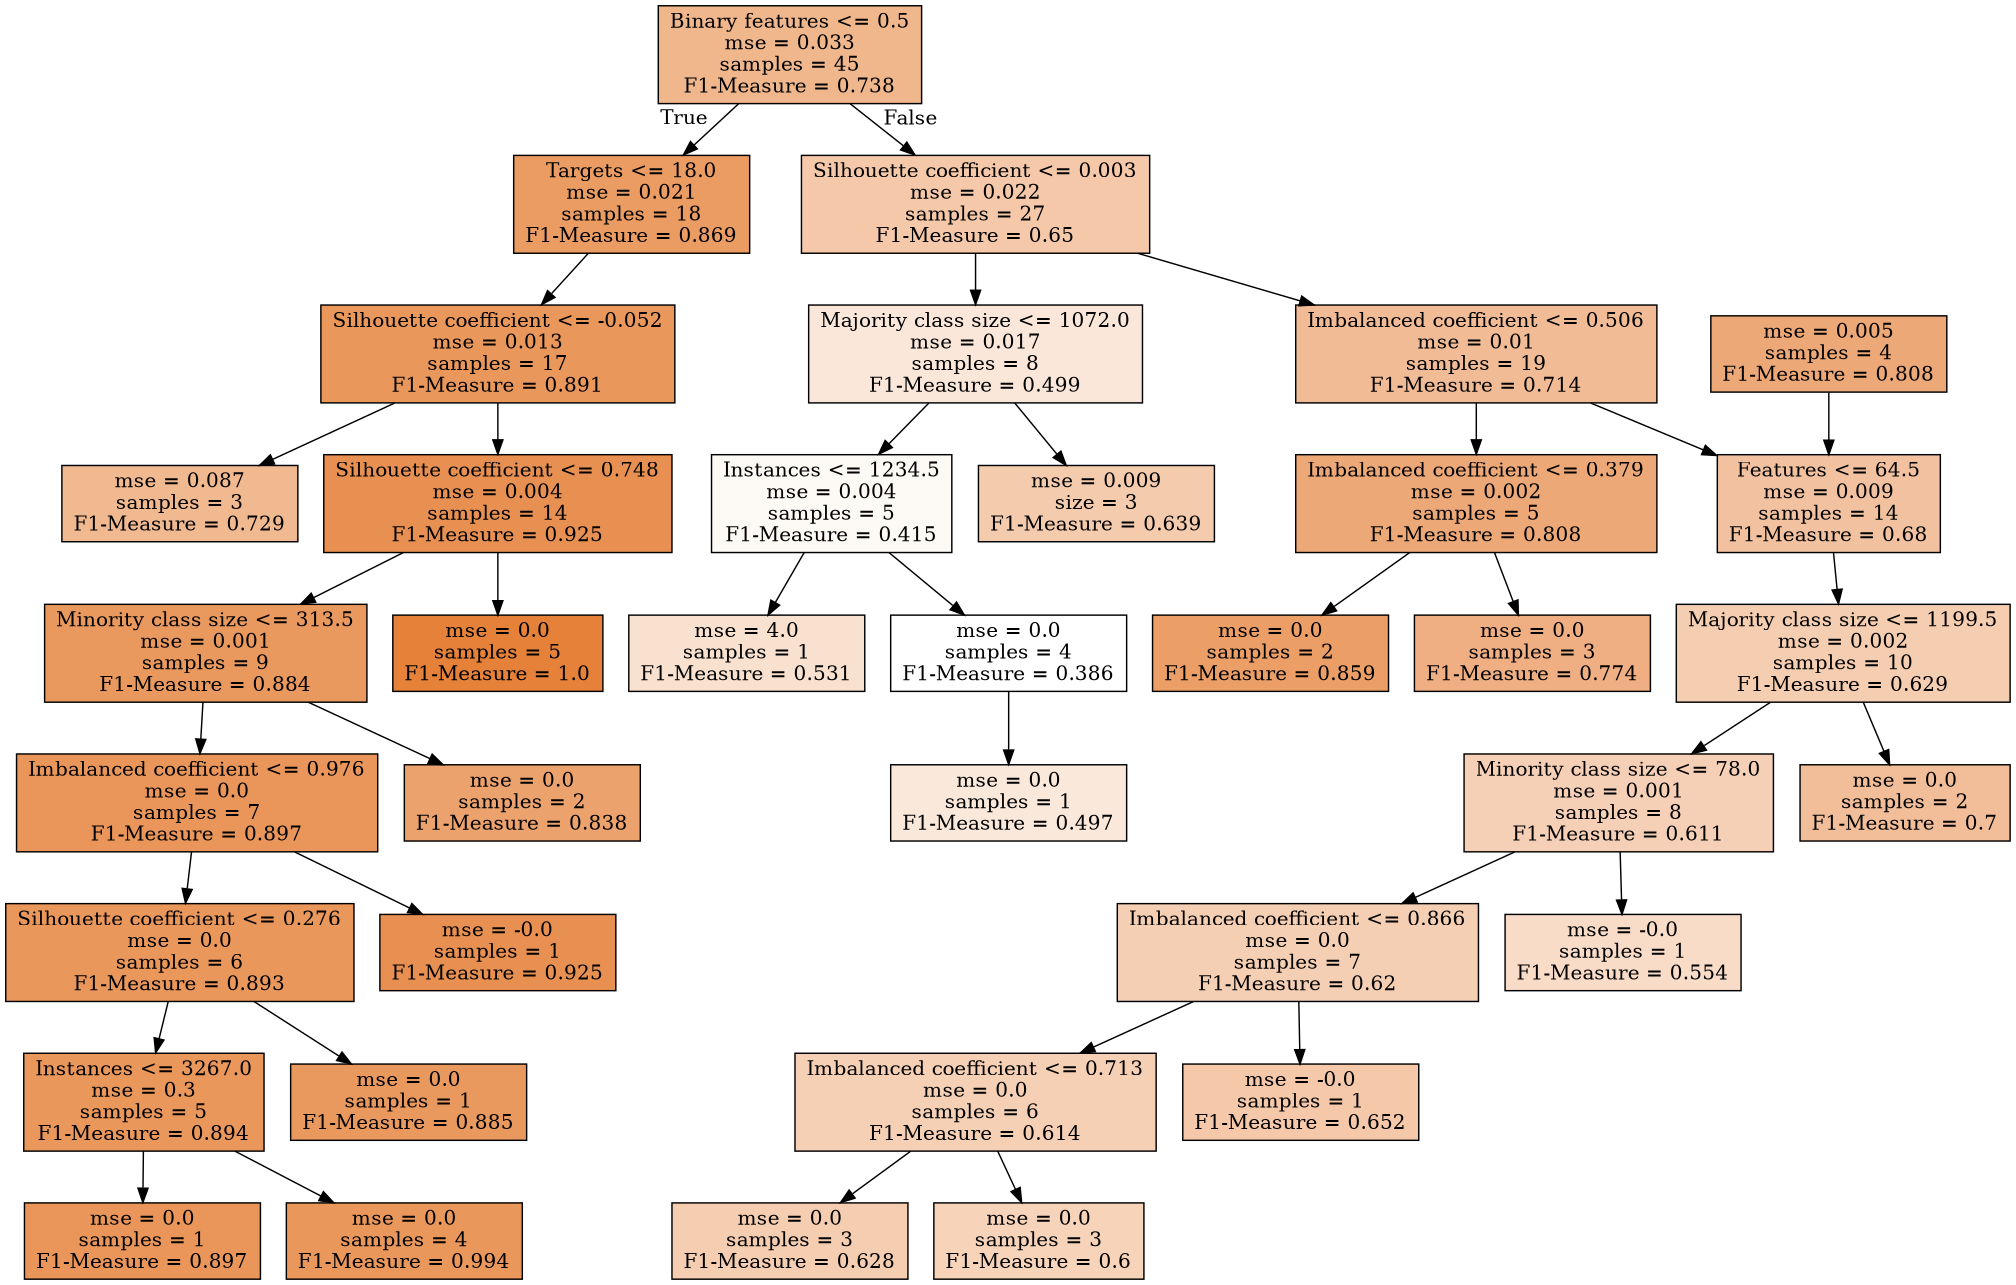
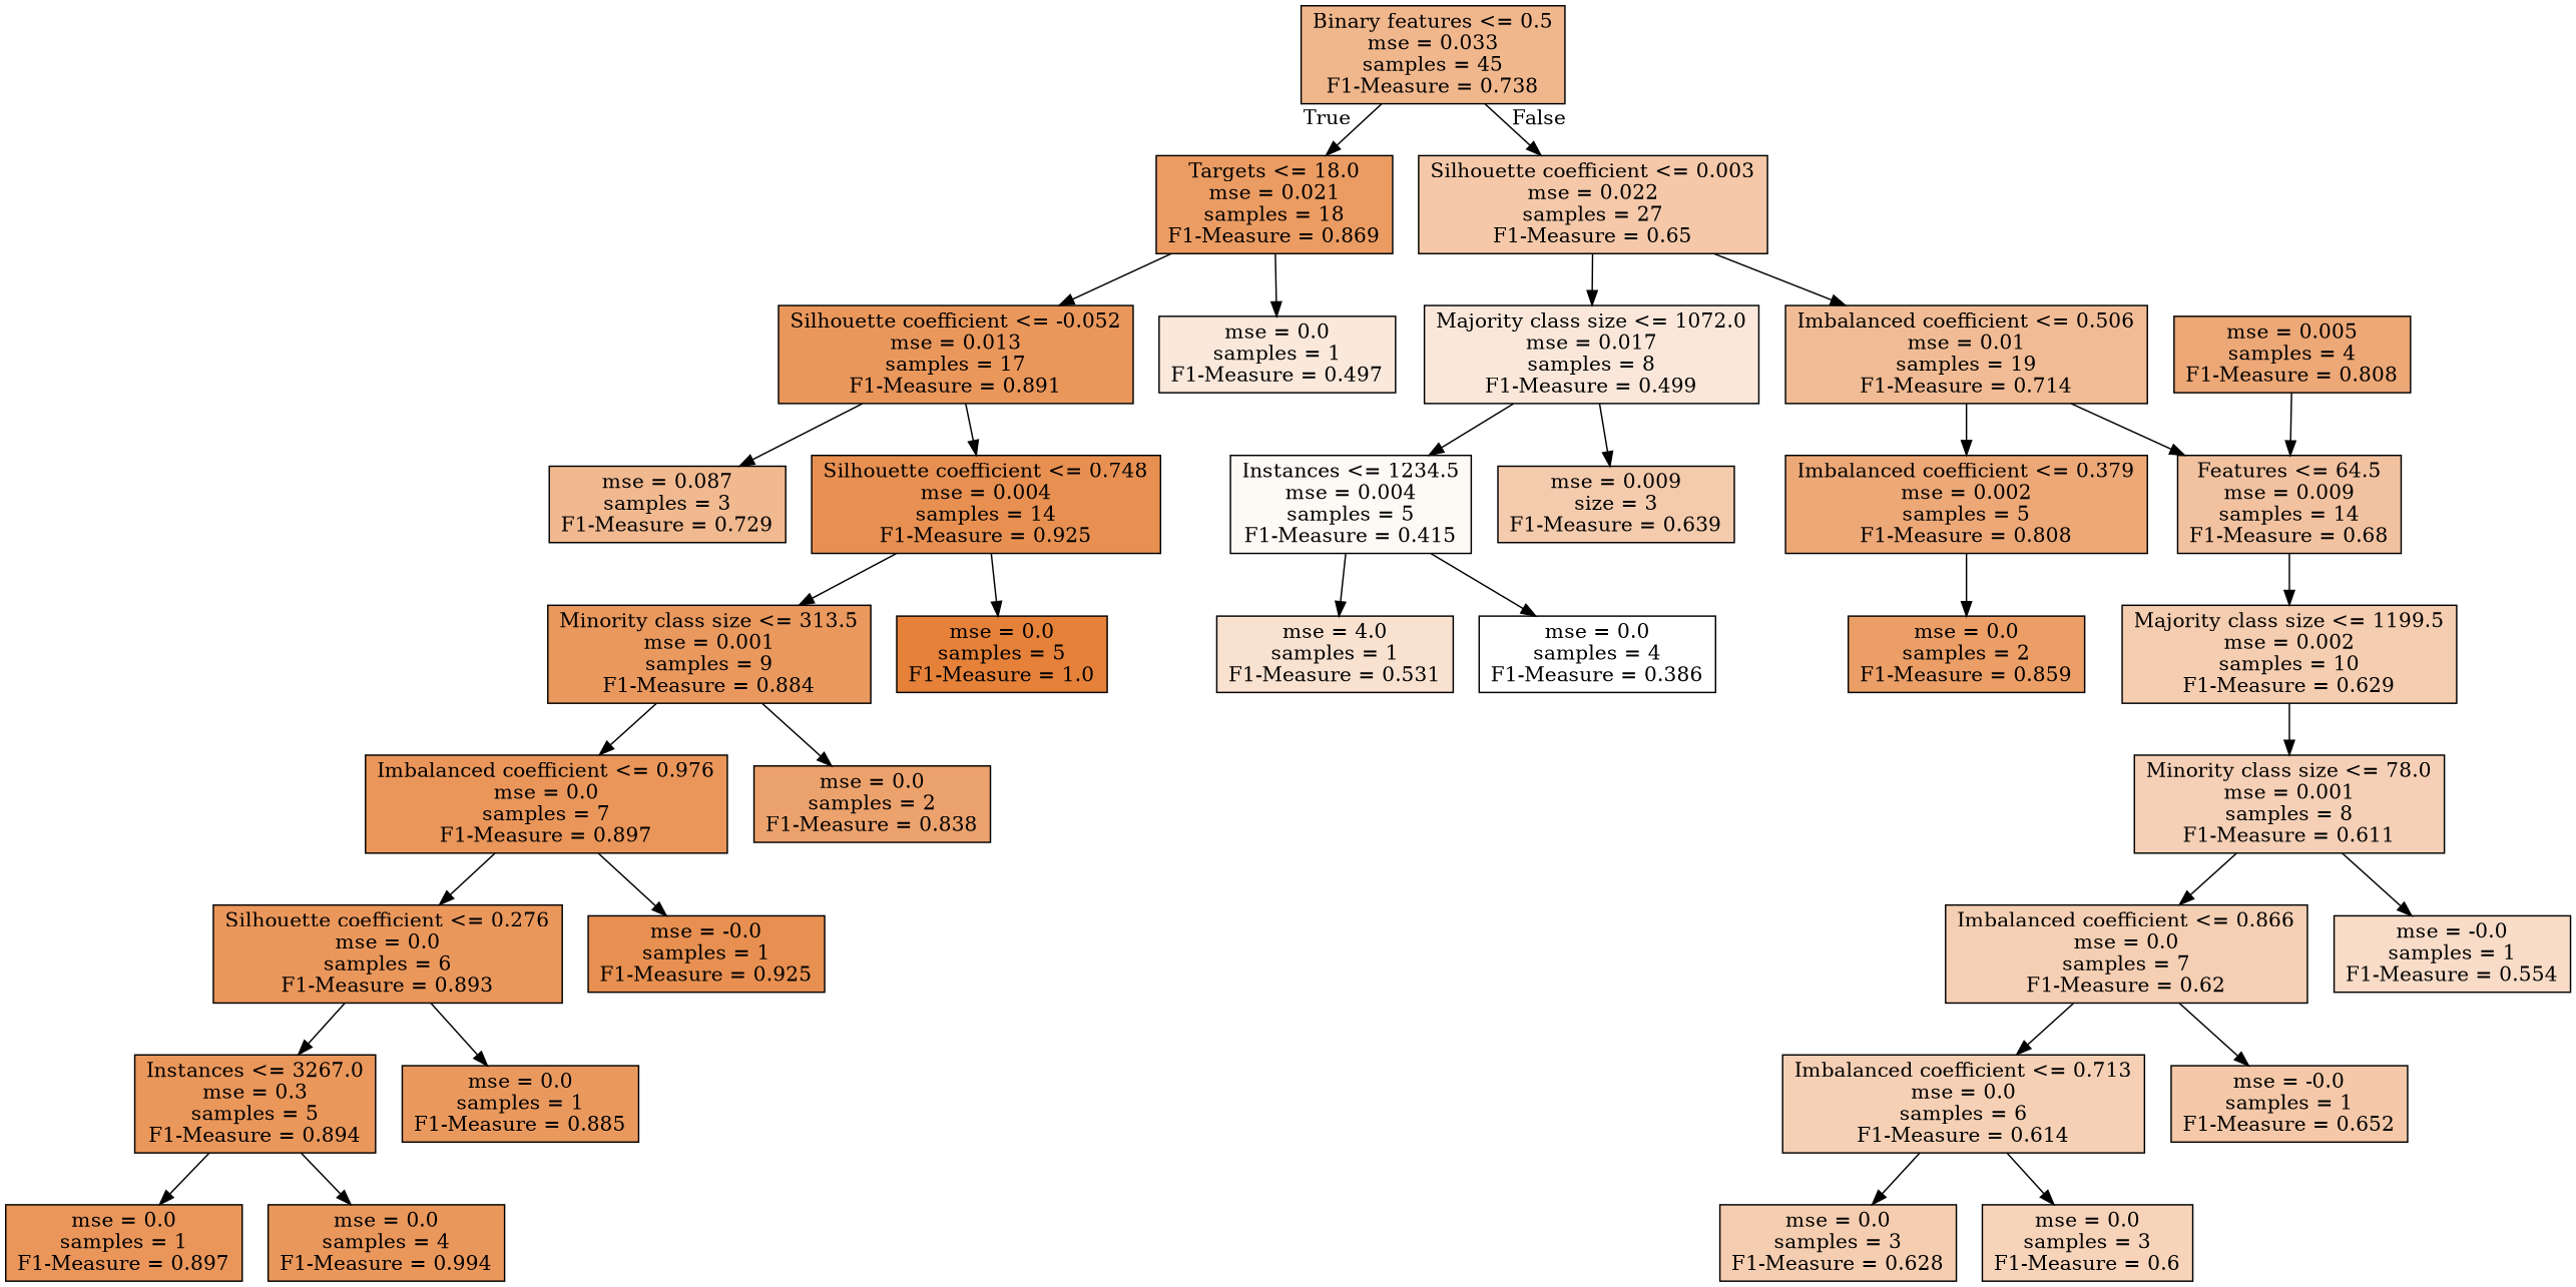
  digraph {
    node [color=black fillcolor="#e58139d2" shape=box style=filled]
    n1 [fillcolor="#e5813992" label="Binary features <= 0.5\nmse = 0.033\nsamples = 45\nF1-Measure = 0.738"]
    n2 [fillcolor="#e58139c9" label="Targets <= 18.0\nmse = 0.021\nsamples = 18\nF1-Measure = 0.869"]
    n3 [fillcolor="#e581396e" label="Silhouette coefficient <= 0.003\nmse = 0.022\nsamples = 27\nF1-Measure = 0.65"]
    n4 [label="Silhouette coefficient <= -0.052\nmse = 0.013\nsamples = 17\nF1-Measure = 0.891"]
    n5 [fillcolor="#e581392e" label="mse = 0.0\nsamples = 1\nF1-Measure = 0.497"]
    n6 [fillcolor="#e581392f" label="Majority class size <= 1072.0\nmse = 0.017\nsamples = 8\nF1-Measure = 0.499"]
    n7 [fillcolor="#e5813988" label="Imbalanced coefficient <= 0.506\nmse = 0.01\nsamples = 19\nF1-Measure = 0.714"]
    n8 [fillcolor="#e581398e" label="mse = 0.087\nsamples = 3\nF1-Measure = 0.729"]
    n9 [fillcolor="#e58139e0" label="Silhouette coefficient <= 0.748\nmse = 0.004\nsamples = 14\nF1-Measure = 0.925"]
    n10 [fillcolor="#e58139cf" label="Minority class size <= 313.5\nmse = 0.001\nsamples = 9\nF1-Measure = 0.884"]
    n11 [fillcolor="#e58139ff" label="mse = 0.0\nsamples = 5\nF1-Measure = 1.0"]
    n12 [fillcolor="#e58139d4" label="Imbalanced coefficient <= 0.976\nmse = 0.0\nsamples = 7\nF1-Measure = 0.897"]
    n13 [fillcolor="#e58139bc" label="mse = 0.0\nsamples = 2\nF1-Measure = 0.838"]
    n14 [label="Silhouette coefficient <= 0.276\nmse = 0.0\nsamples = 6\nF1-Measure = 0.893"]
    n15 [fillcolor="#e58139e0" label="mse = -0.0\nsamples = 1\nF1-Measure = 0.925"]
    n16 [fillcolor="#e58139d3" label="Instances <= 3267.0\nmse = 0.3\nsamples = 5\nF1-Measure = 0.894"]
    n17 [fillcolor="#e58139cf" label="mse = 0.0\nsamples = 1\nF1-Measure = 0.885"]
    n18 [fillcolor="#e58139d4" label="mse = 0.0\nsamples = 1\nF1-Measure = 0.897"]
    n19 [fillcolor="#e58139d3" label="mse = 0.0\nsamples = 4\nF1-Measure = 0.994"]
    n20 [fillcolor="#e581390c" label="Instances <= 1234.5\nmse = 0.004\nsamples = 5\nF1-Measure = 0.415"]
    n21 [fillcolor="#e5813969" label="mse = 0.009\nsize = 3\nF1-Measure = 0.639"]
    n22 [fillcolor="#e58139af" label="Imbalanced coefficient <= 0.379\nmse = 0.002\nsamples = 5\nF1-Measure = 0.808"]
    n23 [fillcolor="#e581397a" label="Features <= 64.5\nmse = 0.009\nsamples = 14\nF1-Measure = 0.68"]
    n24 [fillcolor="#e581393c" label="mse = 4.0\nsamples = 1\nF1-Measure = 0.531"]
    n25 [fillcolor="#e5813900" label="mse = 0.0\nsamples = 4\nF1-Measure = 0.386"]
    n26 [fillcolor="#e58139c4" label="mse = 0.0\nsamples = 2\nF1-Measure = 0.859"]
-   n27 [fillcolor="#e58139a1" label="mse = 0.0\nsamples = 3\nF1-Measure = 0.774"]
    n28 [fillcolor="#e5813965" label="Majority class size <= 1199.5\nmse = 0.002\nsamples = 10\nF1-Measure = 0.629"]
    n29 [fillcolor="#e58139af" label="mse = 0.005\nsamples = 4\nF1-Measure = 0.808"]
    n30 [fillcolor="#e581395e" label="Minority class size <= 78.0\nmse = 0.001\nsamples = 8\nF1-Measure = 0.611"]
-   n31 [fillcolor="#e5813983" label="mse = 0.0\nsamples = 2\nF1-Measure = 0.7"]
    n32 [fillcolor="#e5813961" label="Imbalanced coefficient <= 0.866\nmse = 0.0\nsamples = 7\nF1-Measure = 0.62"]
    n33 [fillcolor="#e5813946" label="mse = -0.0\nsamples = 1\nF1-Measure = 0.554"]
    n34 [fillcolor="#e581395f" label="Imbalanced coefficient <= 0.713\nmse = 0.0\nsamples = 6\nF1-Measure = 0.614"]
    n35 [fillcolor="#e581396f" label="mse = -0.0\nsamples = 1\nF1-Measure = 0.652"]
    n36 [fillcolor="#e5813965" label="mse = 0.0\nsamples = 3\nF1-Measure = 0.628"]
    n37 [fillcolor="#e5813959" label="mse = 0.0\nsamples = 3\nF1-Measure = 0.6"]
    n1 -> n2 [headlabel=True labelangle=45 labeldistance=2.5]
    n1 -> n3 [headlabel=False labelangle=-45 labeldistance=2.5]
    n2 -> n4
-   n25 -> n5
+   n2 -> n5
    n3 -> n6
    n3 -> n7
    n4 -> n8
    n4 -> n9
    n6 -> n20
    n6 -> n21
    n7 -> n22
    n7 -> n23
    n9 -> n10
    n9 -> n11
    n10 -> n12
    n10 -> n13
    n12 -> n14
    n12 -> n15
    n14 -> n16
    n14 -> n17
    n16 -> n18
    n16 -> n19
    n20 -> n24
    n20 -> n25
    n22 -> n26
-   n22 -> n27
    n23 -> n28
    n28 -> n30
-   n28 -> n31
    n29 -> n23
    n30 -> n32
    n30 -> n33
    n32 -> n34
    n32 -> n35
    n34 -> n36
    n34 -> n37
  }
